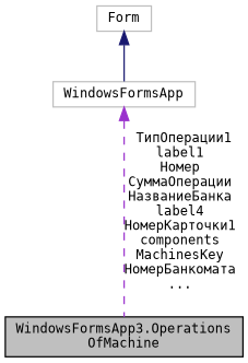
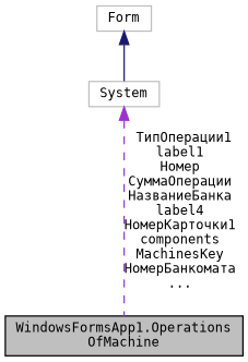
  digraph {
    fontname="DejaVu Sans Mono"
    node [color=grey75 fillcolor=white fontname="DejaVu Sans Mono" fontsize=10 shape=record style=filled]
    edge [dir=back fontname="DejaVu Sans Mono" fontsize=10 labelfontname=Helvetica labelfontsize=10]
-   n1 [color=black fillcolor=grey75 fontcolor=black height=0.2 label="WindowsFormsApp3.Operations\lOfMachine" width=0.4]
+   n1 [color=black fillcolor=grey75 fontcolor=black height=0.2 label="WindowsFormsApp1.Operations\lOfMachine" width=0.4]
    n2 [height=0.2 label=Form width=0.4]
-   n3 [height=0.2 label=WindowsFormsApp width=0.4]
+   n3 [height=0.2 label=System width=0.4]
    n2 -> n3 [color=midnightblue style=solid]
    n3 -> n1 [color=darkorchid3 label=" ТипОперации1\nlabel1\nНомер\nСуммаОперации\nНазваниеБанка\nlabel4\nНомерКарточки1\ncomponents\nMachinesKey\nНомерБанкомата\n..." style=dashed]
  }
